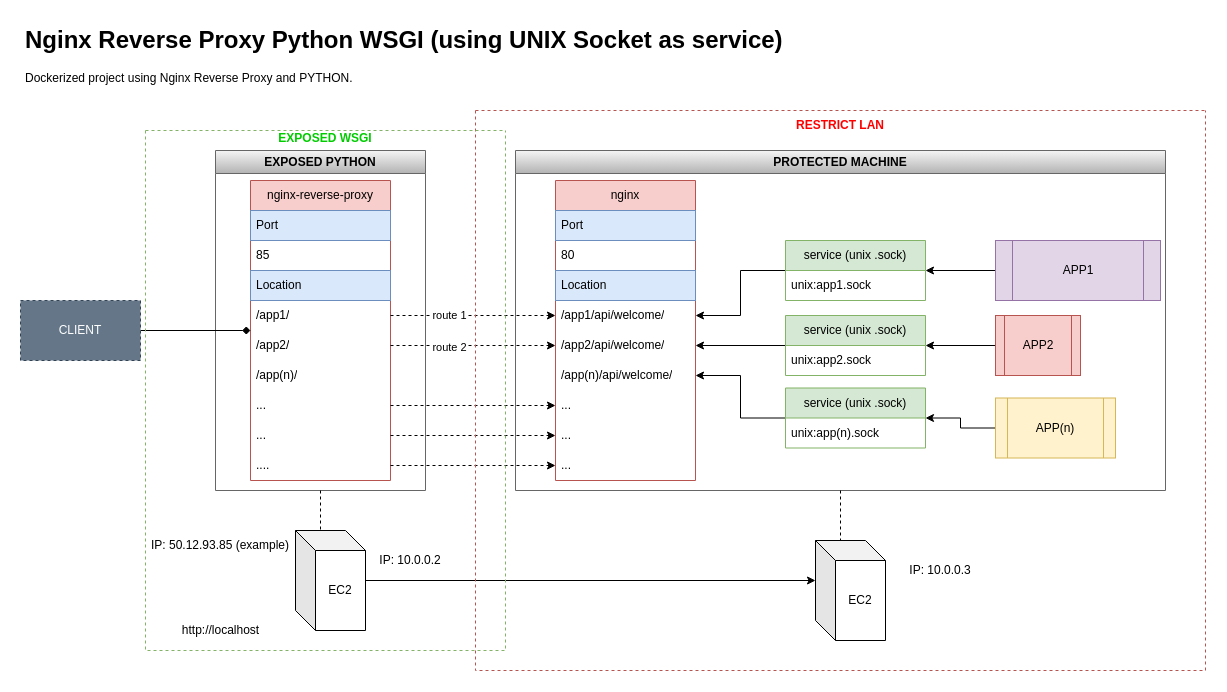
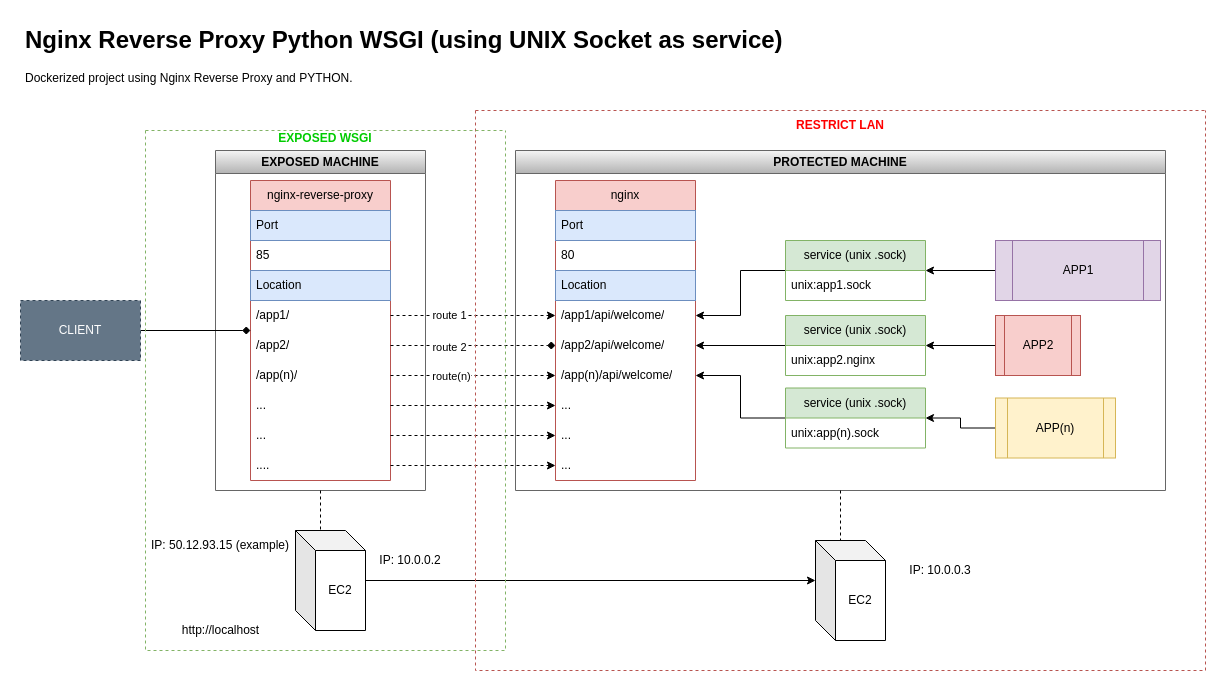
  <mxCell id="0" />
  <mxCell id="1" parent="0" />
- <mxCell id="2" value="EXPOSED PYTHON" style="swimlane;whiteSpace=wrap;html=1;fillColor=#f5f5f5;strokeColor=#666666;gradientColor=#b3b3b3;" vertex="1" parent="1"><mxGeometry x="215" y="150" width="210" height="340" as="geometry" /></mxCell>
+ <mxCell id="2" value="EXPOSED MACHINE" style="swimlane;whiteSpace=wrap;html=1;fillColor=#f5f5f5;strokeColor=#666666;gradientColor=#b3b3b3;" vertex="1" parent="1"><mxGeometry x="215" y="150" width="210" height="340" as="geometry" /></mxCell>
  <mxCell id="3" value="nginx-reverse-proxy" style="swimlane;fontStyle=0;childLayout=stackLayout;horizontal=1;startSize=30;horizontalStack=0;resizeParent=1;resizeParentMax=0;resizeLast=0;collapsible=1;marginBottom=0;whiteSpace=wrap;html=1;fillColor=#f8cecc;strokeColor=#b85450;" vertex="1" parent="2"><mxGeometry x="35" y="30" width="140" height="300" as="geometry" /></mxCell>
  <mxCell id="4" value="Port" style="text;strokeColor=#6c8ebf;fillColor=#dae8fc;align=left;verticalAlign=middle;spacingLeft=4;spacingRight=4;overflow=hidden;points=[[0,0.5],[1,0.5]];portConstraint=eastwest;rotatable=0;whiteSpace=wrap;html=1;" vertex="1" parent="3"><mxGeometry y="30" width="140" height="30" as="geometry" /></mxCell>
  <mxCell id="5" value="85" style="text;strokeColor=none;fillColor=none;align=left;verticalAlign=middle;spacingLeft=4;spacingRight=4;overflow=hidden;points=[[0,0.5],[1,0.5]];portConstraint=eastwest;rotatable=0;whiteSpace=wrap;html=1;" vertex="1" parent="3"><mxGeometry y="60" width="140" height="30" as="geometry" /></mxCell>
  <mxCell id="6" value="Location" style="text;strokeColor=#6c8ebf;fillColor=#dae8fc;align=left;verticalAlign=middle;spacingLeft=4;spacingRight=4;overflow=hidden;points=[[0,0.5],[1,0.5]];portConstraint=eastwest;rotatable=0;whiteSpace=wrap;html=1;" vertex="1" parent="3"><mxGeometry y="90" width="140" height="30" as="geometry" /></mxCell>
  <mxCell id="7" value="/app1/" style="text;strokeColor=none;fillColor=none;align=left;verticalAlign=middle;spacingLeft=4;spacingRight=4;overflow=hidden;points=[[0,0.5],[1,0.5]];portConstraint=eastwest;rotatable=0;whiteSpace=wrap;html=1;" vertex="1" parent="3"><mxGeometry y="120" width="140" height="30" as="geometry" /></mxCell>
  <mxCell id="8" value="/app2/" style="text;strokeColor=none;fillColor=none;align=left;verticalAlign=middle;spacingLeft=4;spacingRight=4;overflow=hidden;points=[[0,0.5],[1,0.5]];portConstraint=eastwest;rotatable=0;whiteSpace=wrap;html=1;" vertex="1" parent="3"><mxGeometry y="150" width="140" height="30" as="geometry" /></mxCell>
  <mxCell id="9" value="/app(n)/" style="text;strokeColor=none;fillColor=none;align=left;verticalAlign=middle;spacingLeft=4;spacingRight=4;overflow=hidden;points=[[0,0.5],[1,0.5]];portConstraint=eastwest;rotatable=0;whiteSpace=wrap;html=1;" vertex="1" parent="3"><mxGeometry y="180" width="140" height="30" as="geometry" /></mxCell>
  <mxCell id="10" value="..." style="text;strokeColor=none;fillColor=none;align=left;verticalAlign=middle;spacingLeft=4;spacingRight=4;overflow=hidden;points=[[0,0.5],[1,0.5]];portConstraint=eastwest;rotatable=0;whiteSpace=wrap;html=1;" vertex="1" parent="3"><mxGeometry y="210" width="140" height="30" as="geometry" /></mxCell>
  <mxCell id="11" value="..." style="text;strokeColor=none;fillColor=none;align=left;verticalAlign=middle;spacingLeft=4;spacingRight=4;overflow=hidden;points=[[0,0.5],[1,0.5]];portConstraint=eastwest;rotatable=0;whiteSpace=wrap;html=1;" vertex="1" parent="3"><mxGeometry y="240" width="140" height="30" as="geometry" /></mxCell>
  <mxCell id="12" value="...." style="text;strokeColor=none;fillColor=none;align=left;verticalAlign=middle;spacingLeft=4;spacingRight=4;overflow=hidden;points=[[0,0.5],[1,0.5]];portConstraint=eastwest;rotatable=0;whiteSpace=wrap;html=1;" vertex="1" parent="3"><mxGeometry y="270" width="140" height="30" as="geometry" /></mxCell>
  <mxCell id="13" style="edgeStyle=orthogonalEdgeStyle;rounded=0;orthogonalLoop=1;jettySize=auto;html=1;endArrow=diamond;" edge="1" parent="1" source="14" target="3"><mxGeometry relative="1" as="geometry" /></mxCell>
  <mxCell id="14" value="CLIENT" style="rounded=0;whiteSpace=wrap;html=1;fillColor=#647687;strokeColor=#314354;fontColor=#ffffff;dashed=1;" vertex="1" parent="1"><mxGeometry x="20" y="300" width="120" height="60" as="geometry" /></mxCell>
  <mxCell id="15" value="&lt;h1&gt;Nginx Reverse Proxy Python WSGI (using UNIX Socket as service)&lt;br&gt;&lt;/h1&gt;&lt;p&gt;Dockerized project using Nginx Reverse Proxy and PYTHON.&lt;/p&gt;" style="text;html=1;strokeColor=none;fillColor=none;spacing=5;spacingTop=-20;whiteSpace=wrap;overflow=hidden;rounded=0;" vertex="1" parent="1"><mxGeometry x="20" y="20" width="1145" height="80" as="geometry" /></mxCell>
  <mxCell id="16" value="EC2" style="shape=cube;whiteSpace=wrap;html=1;boundedLbl=1;backgroundOutline=1;darkOpacity=0.05;darkOpacity2=0.1;" vertex="1" parent="1"><mxGeometry x="295" y="530" width="70" height="100" as="geometry" /></mxCell>
  <mxCell id="17" style="edgeStyle=orthogonalEdgeStyle;rounded=0;orthogonalLoop=1;jettySize=auto;html=1;entryX=0;entryY=0;entryDx=25;entryDy=0;entryPerimeter=0;dashed=1;endArrow=none;endFill=0;" edge="1" parent="1" source="2" target="16"><mxGeometry relative="1" as="geometry" /></mxCell>
  <mxCell id="18" value="IP: 10.0.0.2" style="text;html=1;strokeColor=none;fillColor=none;align=center;verticalAlign=middle;whiteSpace=wrap;rounded=0;" vertex="1" parent="1"><mxGeometry x="375" y="550" width="70" height="20" as="geometry" /></mxCell>
- <mxCell id="19" value="IP: 50.12.93.85 (example)" style="text;html=1;strokeColor=none;fillColor=none;align=center;verticalAlign=middle;whiteSpace=wrap;rounded=0;" vertex="1" parent="1"><mxGeometry x="145" y="530" width="150" height="30" as="geometry" /></mxCell>
+ <mxCell id="19" value="IP: 50.12.93.15 (example)" style="text;html=1;strokeColor=none;fillColor=none;align=center;verticalAlign=middle;whiteSpace=wrap;rounded=0;" vertex="1" parent="1"><mxGeometry x="145" y="530" width="150" height="30" as="geometry" /></mxCell>
  <mxCell id="20" style="edgeStyle=orthogonalEdgeStyle;rounded=0;orthogonalLoop=1;jettySize=auto;html=1;entryX=0;entryY=0;entryDx=0;entryDy=40;entryPerimeter=0;" edge="1" parent="1" source="16" target="58"><mxGeometry relative="1" as="geometry" /></mxCell>
  <mxCell id="21" value="http://localhost" style="text;html=1;strokeColor=none;fillColor=none;align=center;verticalAlign=middle;whiteSpace=wrap;rounded=0;" vertex="1" parent="1"><mxGeometry x="178.75" y="615" width="82.5" height="30" as="geometry" /></mxCell>
  <mxCell id="22" style="edgeStyle=orthogonalEdgeStyle;rounded=0;orthogonalLoop=1;jettySize=auto;html=1;dashed=1;" edge="1" parent="1" source="7" target="37"><mxGeometry relative="1" as="geometry" /></mxCell>
  <mxCell id="23" value="route 1" style="edgeLabel;html=1;align=center;verticalAlign=middle;resizable=0;points=[];" vertex="1" connectable="0" parent="22"><mxGeometry x="-0.268" y="1" relative="1" as="geometry"><mxPoint x="-2" as="offset" /></mxGeometry></mxCell>
- <mxCell id="24" style="edgeStyle=orthogonalEdgeStyle;rounded=0;orthogonalLoop=1;jettySize=auto;html=1;dashed=1;" edge="1" parent="1" source="8" target="38"><mxGeometry relative="1" as="geometry" /></mxCell>
+ <mxCell id="24" style="edgeStyle=orthogonalEdgeStyle;rounded=0;orthogonalLoop=1;jettySize=auto;html=1;dashed=1;endArrow=diamond;" edge="1" parent="1" source="8" target="38"><mxGeometry relative="1" as="geometry" /></mxCell>
  <mxCell id="25" value="route 2" style="edgeLabel;html=1;align=center;verticalAlign=middle;resizable=0;points=[];" vertex="1" connectable="0" parent="24"><mxGeometry x="-0.297" y="-1" relative="1" as="geometry"><mxPoint as="offset" /></mxGeometry></mxCell>
+ <mxCell id="26" style="edgeStyle=orthogonalEdgeStyle;rounded=0;orthogonalLoop=1;jettySize=auto;html=1;dashed=1;" edge="1" parent="1" source="9" target="39"><mxGeometry relative="1" as="geometry" /></mxCell>
+ <mxCell id="27" value="route(n)" style="edgeLabel;html=1;align=center;verticalAlign=middle;resizable=0;points=[];" vertex="1" connectable="0" parent="26"><mxGeometry x="-0.248" relative="1" as="geometry"><mxPoint x="-2" as="offset" /></mxGeometry></mxCell>
  <mxCell id="28" style="edgeStyle=orthogonalEdgeStyle;rounded=0;orthogonalLoop=1;jettySize=auto;html=1;dashed=1;" edge="1" parent="1" source="10" target="40"><mxGeometry relative="1" as="geometry" /></mxCell>
  <mxCell id="29" style="edgeStyle=orthogonalEdgeStyle;rounded=0;orthogonalLoop=1;jettySize=auto;html=1;dashed=1;" edge="1" parent="1" source="11" target="41"><mxGeometry relative="1" as="geometry" /></mxCell>
  <mxCell id="30" style="edgeStyle=orthogonalEdgeStyle;rounded=0;orthogonalLoop=1;jettySize=auto;html=1;dashed=1;" edge="1" parent="1" source="12" target="42"><mxGeometry relative="1" as="geometry" /></mxCell>
  <mxCell id="31" value="&#10;&#10;RESTRICT LAN" style="swimlane;startSize=0;dashed=1;fillColor=#f8cecc;strokeColor=#b85450;fontColor=#FF0000;" vertex="1" parent="1"><mxGeometry x="475" y="110" width="730" height="560" as="geometry" /></mxCell>
  <mxCell id="32" value="PROTECTED MACHINE" style="swimlane;whiteSpace=wrap;html=1;fillColor=#f5f5f5;gradientColor=#b3b3b3;strokeColor=#666666;" vertex="1" parent="31"><mxGeometry x="40" y="40" width="650" height="340" as="geometry" /></mxCell>
  <mxCell id="33" value="nginx" style="swimlane;fontStyle=0;childLayout=stackLayout;horizontal=1;startSize=30;horizontalStack=0;resizeParent=1;resizeParentMax=0;resizeLast=0;collapsible=1;marginBottom=0;whiteSpace=wrap;html=1;fillColor=#f8cecc;strokeColor=#b85450;" vertex="1" parent="32"><mxGeometry x="40" y="30" width="140" height="300" as="geometry" /></mxCell>
  <mxCell id="34" value="Port" style="text;strokeColor=#6c8ebf;fillColor=#dae8fc;align=left;verticalAlign=middle;spacingLeft=4;spacingRight=4;overflow=hidden;points=[[0,0.5],[1,0.5]];portConstraint=eastwest;rotatable=0;whiteSpace=wrap;html=1;" vertex="1" parent="33"><mxGeometry y="30" width="140" height="30" as="geometry" /></mxCell>
  <mxCell id="35" value="80" style="text;strokeColor=none;fillColor=none;align=left;verticalAlign=middle;spacingLeft=4;spacingRight=4;overflow=hidden;points=[[0,0.5],[1,0.5]];portConstraint=eastwest;rotatable=0;whiteSpace=wrap;html=1;" vertex="1" parent="33"><mxGeometry y="60" width="140" height="30" as="geometry" /></mxCell>
  <mxCell id="36" value="Location" style="text;strokeColor=#6c8ebf;fillColor=#dae8fc;align=left;verticalAlign=middle;spacingLeft=4;spacingRight=4;overflow=hidden;points=[[0,0.5],[1,0.5]];portConstraint=eastwest;rotatable=0;whiteSpace=wrap;html=1;" vertex="1" parent="33"><mxGeometry y="90" width="140" height="30" as="geometry" /></mxCell>
  <mxCell id="37" value="/app1/api/welcome/" style="text;strokeColor=none;fillColor=none;align=left;verticalAlign=middle;spacingLeft=4;spacingRight=4;overflow=hidden;points=[[0,0.5],[1,0.5]];portConstraint=eastwest;rotatable=0;whiteSpace=wrap;html=1;" vertex="1" parent="33"><mxGeometry y="120" width="140" height="30" as="geometry" /></mxCell>
  <mxCell id="38" value="/app2/api/welcome/" style="text;strokeColor=none;fillColor=none;align=left;verticalAlign=middle;spacingLeft=4;spacingRight=4;overflow=hidden;points=[[0,0.5],[1,0.5]];portConstraint=eastwest;rotatable=0;whiteSpace=wrap;html=1;" vertex="1" parent="33"><mxGeometry y="150" width="140" height="30" as="geometry" /></mxCell>
  <mxCell id="39" value="/app(n)/api/welcome/" style="text;strokeColor=none;fillColor=none;align=left;verticalAlign=middle;spacingLeft=4;spacingRight=4;overflow=hidden;points=[[0,0.5],[1,0.5]];portConstraint=eastwest;rotatable=0;whiteSpace=wrap;html=1;" vertex="1" parent="33"><mxGeometry y="180" width="140" height="30" as="geometry" /></mxCell>
  <mxCell id="40" value="..." style="text;strokeColor=none;fillColor=none;align=left;verticalAlign=middle;spacingLeft=4;spacingRight=4;overflow=hidden;points=[[0,0.5],[1,0.5]];portConstraint=eastwest;rotatable=0;whiteSpace=wrap;html=1;" vertex="1" parent="33"><mxGeometry y="210" width="140" height="30" as="geometry" /></mxCell>
  <mxCell id="41" value="..." style="text;strokeColor=none;fillColor=none;align=left;verticalAlign=middle;spacingLeft=4;spacingRight=4;overflow=hidden;points=[[0,0.5],[1,0.5]];portConstraint=eastwest;rotatable=0;whiteSpace=wrap;html=1;" vertex="1" parent="33"><mxGeometry y="240" width="140" height="30" as="geometry" /></mxCell>
  <mxCell id="42" value="..." style="text;strokeColor=none;fillColor=none;align=left;verticalAlign=middle;spacingLeft=4;spacingRight=4;overflow=hidden;points=[[0,0.5],[1,0.5]];portConstraint=eastwest;rotatable=0;whiteSpace=wrap;html=1;" vertex="1" parent="33"><mxGeometry y="270" width="140" height="30" as="geometry" /></mxCell>
  <mxCell id="43" style="edgeStyle=orthogonalEdgeStyle;rounded=0;orthogonalLoop=1;jettySize=auto;html=1;" edge="1" parent="32" source="44" target="37"><mxGeometry relative="1" as="geometry" /></mxCell>
  <mxCell id="44" value="service (unix .sock)" style="swimlane;fontStyle=0;childLayout=stackLayout;horizontal=1;startSize=30;horizontalStack=0;resizeParent=1;resizeParentMax=0;resizeLast=0;collapsible=1;marginBottom=0;whiteSpace=wrap;html=1;fillColor=#d5e8d4;strokeColor=#82b366;" vertex="1" parent="32"><mxGeometry x="270" y="90" width="140" height="60" as="geometry" /></mxCell>
  <mxCell id="45" value="unix:app1.sock" style="text;strokeColor=none;fillColor=none;align=left;verticalAlign=middle;spacingLeft=4;spacingRight=4;overflow=hidden;points=[[0,0.5],[1,0.5]];portConstraint=eastwest;rotatable=0;whiteSpace=wrap;html=1;" vertex="1" parent="44"><mxGeometry y="30" width="140" height="30" as="geometry" /></mxCell>
  <mxCell id="46" style="edgeStyle=orthogonalEdgeStyle;rounded=0;orthogonalLoop=1;jettySize=auto;html=1;" edge="1" parent="32" source="47" target="38"><mxGeometry relative="1" as="geometry" /></mxCell>
  <mxCell id="47" value="service (unix .sock)" style="swimlane;fontStyle=0;childLayout=stackLayout;horizontal=1;startSize=30;horizontalStack=0;resizeParent=1;resizeParentMax=0;resizeLast=0;collapsible=1;marginBottom=0;whiteSpace=wrap;html=1;fillColor=#d5e8d4;strokeColor=#82b366;" vertex="1" parent="32"><mxGeometry x="270" y="165" width="140" height="60" as="geometry" /></mxCell>
- <mxCell id="48" value="unix:app2.sock" style="text;strokeColor=none;fillColor=none;align=left;verticalAlign=middle;spacingLeft=4;spacingRight=4;overflow=hidden;points=[[0,0.5],[1,0.5]];portConstraint=eastwest;rotatable=0;whiteSpace=wrap;html=1;" vertex="1" parent="47"><mxGeometry y="30" width="140" height="30" as="geometry" /></mxCell>
+ <mxCell id="48" value="unix:app2.nginx" style="text;strokeColor=none;fillColor=none;align=left;verticalAlign=middle;spacingLeft=4;spacingRight=4;overflow=hidden;points=[[0,0.5],[1,0.5]];portConstraint=eastwest;rotatable=0;whiteSpace=wrap;html=1;" vertex="1" parent="47"><mxGeometry y="30" width="140" height="30" as="geometry" /></mxCell>
  <mxCell id="49" style="edgeStyle=orthogonalEdgeStyle;rounded=0;orthogonalLoop=1;jettySize=auto;html=1;" edge="1" parent="32" source="50" target="39"><mxGeometry relative="1" as="geometry" /></mxCell>
  <mxCell id="50" value="service (unix .sock)" style="swimlane;fontStyle=0;childLayout=stackLayout;horizontal=1;startSize=30;horizontalStack=0;resizeParent=1;resizeParentMax=0;resizeLast=0;collapsible=1;marginBottom=0;whiteSpace=wrap;html=1;fillColor=#d5e8d4;strokeColor=#82b366;" vertex="1" parent="32"><mxGeometry x="270" y="237.5" width="140" height="60" as="geometry" /></mxCell>
  <mxCell id="51" value="unix:app(n).sock" style="text;strokeColor=none;fillColor=none;align=left;verticalAlign=middle;spacingLeft=4;spacingRight=4;overflow=hidden;points=[[0,0.5],[1,0.5]];portConstraint=eastwest;rotatable=0;whiteSpace=wrap;html=1;" vertex="1" parent="50"><mxGeometry y="30" width="140" height="30" as="geometry" /></mxCell>
  <mxCell id="52" style="edgeStyle=orthogonalEdgeStyle;rounded=0;orthogonalLoop=1;jettySize=auto;html=1;" edge="1" parent="32" source="53" target="44"><mxGeometry relative="1" as="geometry" /></mxCell>
  <mxCell id="53" value="APP1" style="shape=process;whiteSpace=wrap;html=1;backgroundOutline=1;fillColor=#e1d5e7;strokeColor=#9673a6;" vertex="1" parent="32"><mxGeometry x="480" y="90" width="165" height="60" as="geometry" /></mxCell>
  <mxCell id="54" style="edgeStyle=orthogonalEdgeStyle;rounded=0;orthogonalLoop=1;jettySize=auto;html=1;" edge="1" parent="32" source="55" target="47"><mxGeometry relative="1" as="geometry" /></mxCell>
  <mxCell id="55" value="APP2" style="shape=process;whiteSpace=wrap;html=1;backgroundOutline=1;fillColor=#f8cecc;strokeColor=#b85450;" vertex="1" parent="32"><mxGeometry x="480" y="165" width="85" height="60" as="geometry" /></mxCell>
  <mxCell id="56" style="edgeStyle=orthogonalEdgeStyle;rounded=0;orthogonalLoop=1;jettySize=auto;html=1;" edge="1" parent="32" source="57" target="50"><mxGeometry relative="1" as="geometry" /></mxCell>
  <mxCell id="57" value="APP(n)" style="shape=process;whiteSpace=wrap;html=1;backgroundOutline=1;fillColor=#fff2cc;strokeColor=#d6b656;" vertex="1" parent="32"><mxGeometry x="480" y="247.5" width="120" height="60" as="geometry" /></mxCell>
  <mxCell id="58" value="EC2" style="shape=cube;whiteSpace=wrap;html=1;boundedLbl=1;backgroundOutline=1;darkOpacity=0.05;darkOpacity2=0.1;" vertex="1" parent="31"><mxGeometry x="340" y="430" width="70" height="100" as="geometry" /></mxCell>
  <mxCell id="59" style="edgeStyle=orthogonalEdgeStyle;rounded=0;orthogonalLoop=1;jettySize=auto;html=1;entryX=0;entryY=0;entryDx=25;entryDy=0;entryPerimeter=0;dashed=1;endArrow=none;endFill=0;" edge="1" parent="31" source="32" target="58"><mxGeometry relative="1" as="geometry" /></mxCell>
  <mxCell id="60" value="IP: 10.0.0.3" style="text;html=1;strokeColor=none;fillColor=none;align=center;verticalAlign=middle;whiteSpace=wrap;rounded=0;" vertex="1" parent="31"><mxGeometry x="430" y="450" width="70" height="20" as="geometry" /></mxCell>
  <mxCell id="61" value="&#10;EXPOSED WSGI" style="swimlane;startSize=0;dashed=1;fillColor=#d5e8d4;strokeColor=#82b366;fontColor=#00CC00;" vertex="1" parent="1"><mxGeometry x="145" y="130" width="360" height="520" as="geometry" /></mxCell>
